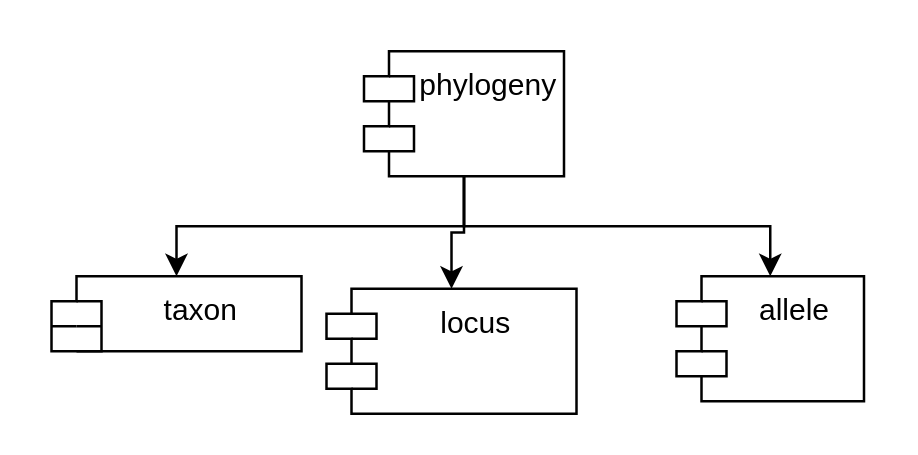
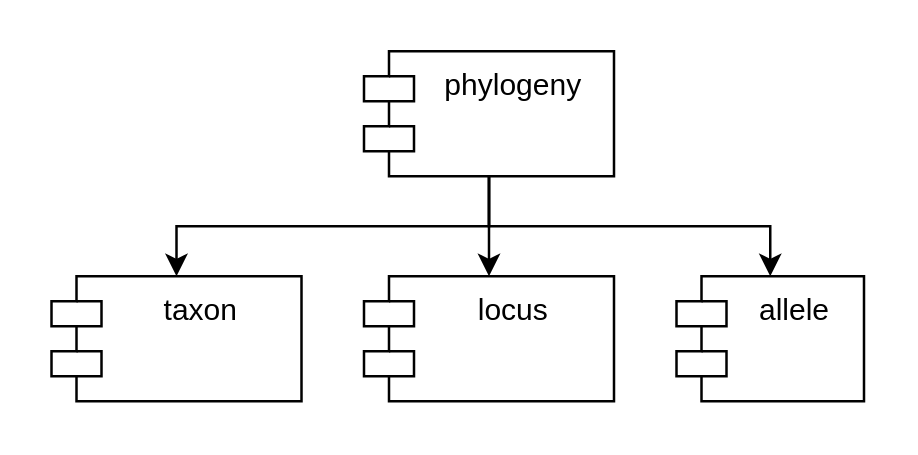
  <mxCell id="0" />
  <mxCell id="1" parent="0" />
- <mxCell id="2" value="locus" style="shape=module;align=left;spacingLeft=20;align=center;verticalAlign=top;" vertex="1" parent="1"><mxGeometry x="130" y="115" width="100" height="50" as="geometry" /></mxCell>
+ <mxCell id="2" value="locus" style="shape=module;align=left;spacingLeft=20;align=center;verticalAlign=top;" vertex="1" parent="1"><mxGeometry x="145" y="110" width="100" height="50" as="geometry" /></mxCell>
  <mxCell id="3" value="allele" style="shape=module;align=left;spacingLeft=20;align=center;verticalAlign=top;" vertex="1" parent="1"><mxGeometry x="270" y="110" width="75" height="50" as="geometry" /></mxCell>
- <mxCell id="4" value="taxon" style="shape=module;align=left;spacingLeft=20;align=center;verticalAlign=top;" vertex="1" parent="1"><mxGeometry x="20" y="110" width="100" height="30" as="geometry" /></mxCell>
+ <mxCell id="4" value="taxon" style="shape=module;align=left;spacingLeft=20;align=center;verticalAlign=top;" vertex="1" parent="1"><mxGeometry x="20" y="110" width="100" height="50" as="geometry" /></mxCell>
  <mxCell id="5" style="edgeStyle=orthogonalEdgeStyle;rounded=0;orthogonalLoop=1;jettySize=auto;html=1;exitX=0.5;exitY=1;exitDx=0;exitDy=0;entryX=0.5;entryY=0;entryDx=0;entryDy=0;" edge="1" parent="1" source="8" target="2"><mxGeometry relative="1" as="geometry" /></mxCell>
  <mxCell id="6" style="edgeStyle=orthogonalEdgeStyle;rounded=0;orthogonalLoop=1;jettySize=auto;html=1;exitX=0.5;exitY=1;exitDx=0;exitDy=0;entryX=0.5;entryY=0;entryDx=0;entryDy=0;" edge="1" parent="1" source="8" target="4"><mxGeometry relative="1" as="geometry" /></mxCell>
  <mxCell id="7" style="edgeStyle=orthogonalEdgeStyle;rounded=0;orthogonalLoop=1;jettySize=auto;html=1;exitX=0.5;exitY=1;exitDx=0;exitDy=0;entryX=0.5;entryY=0;entryDx=0;entryDy=0;" edge="1" parent="1" source="8" target="3"><mxGeometry relative="1" as="geometry" /></mxCell>
- <mxCell id="8" value="phylogeny" style="shape=module;align=left;spacingLeft=20;align=center;verticalAlign=top;" vertex="1" parent="1"><mxGeometry x="145" y="20" width="80" height="50" as="geometry" /></mxCell>
+ <mxCell id="8" value="phylogeny" style="shape=module;align=left;spacingLeft=20;align=center;verticalAlign=top;" vertex="1" parent="1"><mxGeometry x="145" y="20" width="100" height="50" as="geometry" /></mxCell>
